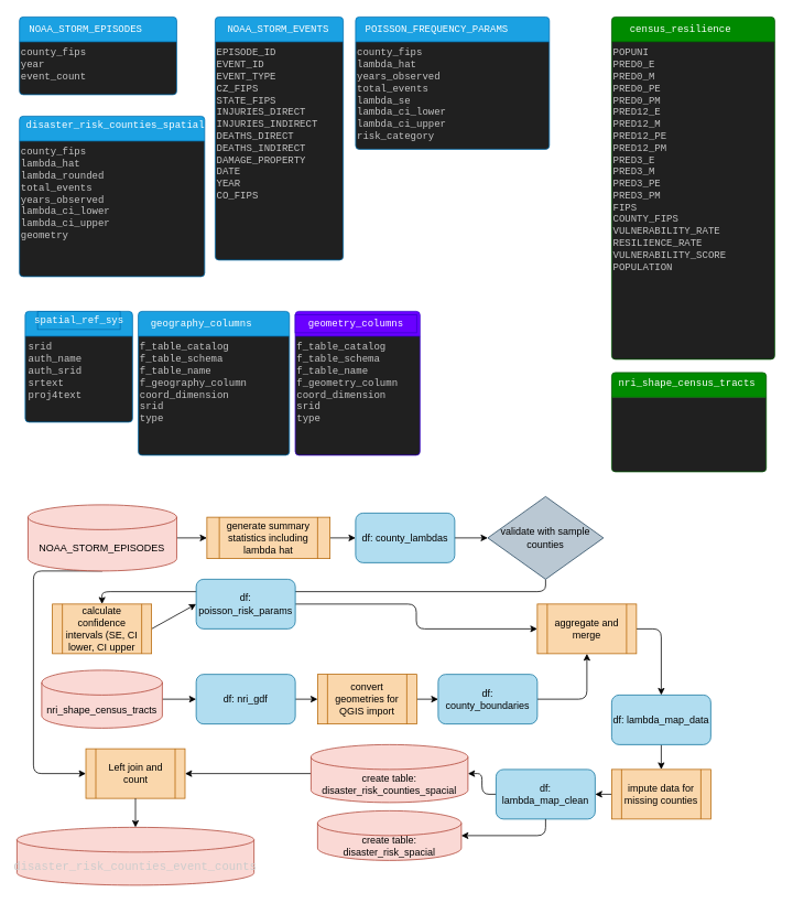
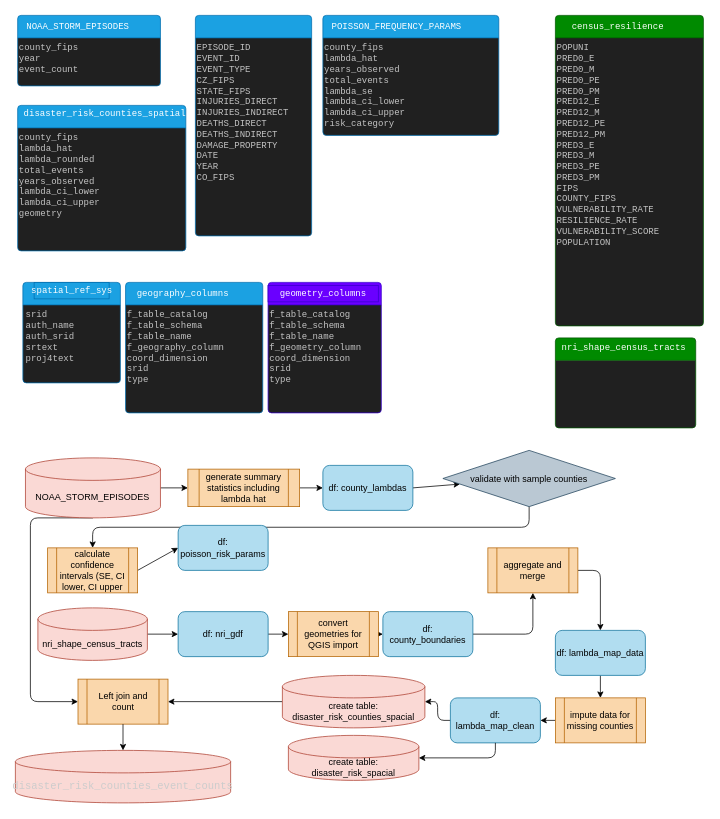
  <mxCell id="0" />
  <mxCell id="1" parent="0" />
  <mxCell id="2" style="graphMlID=entity0;gradientDirection=east;shape=swimlane;startSize=30;rounded=1;arcSize=5;collapsible=0;fillColor=#1ba1e2;strokeColor=#006EAF;strokeWidth=1.0;swimlaneFillColor=#202020;fontColor=#ffffff;movable=1;resizable=1;rotatable=1;deletable=1;editable=1;locked=0;connectable=1;" vertex="1" parent="1"><mxGeometry x="23.08" y="20" width="190.36" height="94" as="geometry" /></mxCell>
  <mxCell id="3" value="county_fips&lt;br/&gt;year&lt;br/&gt;event_count&amp;#x9;&amp;#x9;&amp;#x9;&amp;#x9;&amp;#x9;&amp;#x9;" style="text;html=1;spacing=0;align=left;fontFamily=courier;fontSize=12;fontStyle=0;=center;fontColor=#c4c4c4;movable=1;resizable=1;rotatable=1;deletable=1;editable=1;locked=0;connectable=1;" vertex="1" parent="2"><mxGeometry x="2" y="31.668" width="159" height="64" as="geometry" /></mxCell>
  <mxCell id="4" value="NOAA_STORM_EPISODES" style="text;html=1;spacing=0;align=center;fontFamily=courier;fontSize=12;fontStyle=0;=center;fontColor=#ffffff;movable=1;resizable=1;rotatable=1;deletable=1;editable=1;locked=0;connectable=1;" vertex="1" parent="2"><mxGeometry y="4" width="159" height="22" as="geometry" /></mxCell>
  <mxCell id="5" style="graphMlID=entity1;gradientDirection=east;shape=swimlane;startSize=30;rounded=1;arcSize=5;collapsible=0;fillColor=#1ba1e2;strokeColor=#006EAF;strokeWidth=1.0;swimlaneFillColor=#202020;fontColor=#ffffff;movable=1;resizable=1;rotatable=1;deletable=1;editable=1;locked=0;connectable=1;" vertex="1" parent="1"><mxGeometry x="260" y="20" width="155" height="294" as="geometry" /></mxCell>
  <mxCell id="6" value="EPISODE_ID&lt;br/&gt;EVENT_ID&lt;br/&gt;EVENT_TYPE&lt;br/&gt;CZ_FIPS&lt;br/&gt;STATE_FIPS&lt;br/&gt;INJURIES_DIRECT&lt;br/&gt;INJURIES_INDIRECT&lt;br/&gt;DEATHS_DIRECT&lt;br/&gt;DEATHS_INDIRECT&lt;br/&gt;DAMAGE_PROPERTY&lt;br/&gt;DATE&lt;br/&gt;YEAR&lt;br/&gt;CO_FIPS&amp;#x9;&amp;#x9;&amp;#x9;&amp;#x9;&amp;#x9;&amp;#x9;" style="text;html=1;spacing=0;align=left;fontFamily=courier;fontSize=12;fontStyle=0;=center;fontColor=#c4c4c4;movable=1;resizable=1;rotatable=1;deletable=1;editable=1;locked=0;connectable=1;" vertex="1" parent="5"><mxGeometry x="2" y="31.668" width="151" height="264" as="geometry" /></mxCell>
- <mxCell id="7" value="NOAA_STORM_EVENTS" style="text;html=1;spacing=0;align=center;fontFamily=courier;fontSize=12;fontStyle=0;=center;fontColor=#ffffff;movable=1;resizable=1;rotatable=1;deletable=1;editable=1;locked=0;connectable=1;" vertex="1" parent="5"><mxGeometry y="4" width="151" height="22" as="geometry" /></mxCell>
  <mxCell id="8" style="graphMlID=entity2;gradientDirection=east;shape=swimlane;startSize=30;rounded=1;arcSize=5;collapsible=0;fillColor=#1ba1e2;strokeColor=#006EAF;strokeWidth=1.0;swimlaneFillColor=#202020;fontColor=#ffffff;movable=1;resizable=1;rotatable=1;deletable=1;editable=1;locked=0;connectable=1;" vertex="1" parent="1"><mxGeometry x="430" y="20" width="234.56" height="160" as="geometry" /></mxCell>
  <mxCell id="9" value="county_fips&lt;br/&gt;lambda_hat&lt;br/&gt;years_observed&lt;br/&gt;total_events&lt;br/&gt;lambda_se&lt;br/&gt;lambda_ci_lower&lt;br/&gt;lambda_ci_upper&lt;br/&gt;risk_category&amp;#x9;&amp;#x9;&amp;#x9;&amp;#x9;&amp;#x9;&amp;#x9;" style="text;html=1;spacing=0;align=left;fontFamily=courier;fontSize=12;fontStyle=0;=center;fontColor=#c4c4c4;movable=1;resizable=1;rotatable=1;deletable=1;editable=1;locked=0;connectable=1;" vertex="1" parent="8"><mxGeometry x="2" y="31.67" width="196" height="128.33" as="geometry" /></mxCell>
  <mxCell id="10" value="POISSON_FREQUENCY_PARAMS" style="text;html=1;spacing=0;align=center;fontFamily=courier;fontSize=12;fontStyle=0;=center;fontColor=#ffffff;movable=1;resizable=1;rotatable=1;deletable=1;editable=1;locked=0;connectable=1;" vertex="1" parent="8"><mxGeometry y="4" width="196" height="22" as="geometry" /></mxCell>
  <mxCell id="11" style="graphMlID=entity3;gradientDirection=east;shape=swimlane;startSize=30;rounded=1;arcSize=5;collapsible=0;fillColor=#008a00;strokeColor=#005700;strokeWidth=1.0;swimlaneFillColor=#202020;fontColor=#ffffff;" vertex="1" parent="1"><mxGeometry x="740" y="20" width="197.36" height="414" as="geometry" /></mxCell>
  <mxCell id="12" value="POPUNI&lt;br/&gt;PRED0_E&lt;br/&gt;PRED0_M&lt;br/&gt;PRED0_PE&lt;br/&gt;PRED0_PM&lt;br/&gt;PRED12_E&lt;br/&gt;PRED12_M&lt;br/&gt;PRED12_PE&lt;br/&gt;PRED12_PM&lt;br/&gt;PRED3_E&lt;br/&gt;PRED3_M&lt;br/&gt;PRED3_PE&lt;br/&gt;PRED3_PM&lt;br/&gt;FIPS&lt;br/&gt;COUNTY_FIPS&lt;br/&gt;VULNERABILITY_RATE&lt;br/&gt;RESILIENCE_RATE&lt;br/&gt;VULNERABILITY_SCORE&lt;br/&gt;POPULATION&amp;#x9;&amp;#x9;&amp;#x9;&amp;#x9;&amp;#x9;&amp;#x9;" style="text;html=1;spacing=0;align=left;fontFamily=courier;fontSize=12;fontStyle=0;=center;fontColor=#c4c4c4" vertex="1" parent="11"><mxGeometry x="2" y="31.668" width="166" height="384" as="geometry" /></mxCell>
  <mxCell id="13" value="census_resilience" style="text;html=1;spacing=0;align=center;fontFamily=courier;fontSize=12;fontStyle=0;=center;fontColor=#ffffff" vertex="1" parent="11"><mxGeometry y="4" width="166" height="22" as="geometry" /></mxCell>
  <mxCell id="14" style="graphMlID=entity4;gradientDirection=east;shape=swimlane;startSize=30;rounded=1;arcSize=5;collapsible=0;fillColor=#1ba1e2;strokeColor=#006EAF;strokeWidth=1.0;swimlaneFillColor=#202020;fontColor=#ffffff;movable=1;resizable=1;rotatable=1;deletable=1;editable=1;locked=0;connectable=1;" vertex="1" parent="1"><mxGeometry x="23.08" y="140" width="224.2" height="194" as="geometry" /></mxCell>
  <mxCell id="15" value="county_fips&lt;br/&gt;lambda_hat&lt;br/&gt;lambda_rounded&lt;br/&gt;total_events&lt;br/&gt;years_observed&lt;br/&gt;lambda_ci_lower&lt;br/&gt;lambda_ci_upper&lt;br/&gt;geometry&amp;#x9;&amp;#x9;&amp;#x9;&amp;#x9;&amp;#x9;&amp;#x9;" style="text;html=1;spacing=0;align=left;fontFamily=courier;fontSize=12;fontStyle=0;=center;fontColor=#c4c4c4;movable=1;resizable=1;rotatable=1;deletable=1;editable=1;locked=0;connectable=1;" vertex="1" parent="14"><mxGeometry x="2" y="31.668" width="177" height="144" as="geometry" /></mxCell>
  <mxCell id="16" value="disaster_risk_counties_spatial" style="text;html=1;spacing=0;align=center;fontFamily=courier;fontSize=12;fontStyle=0;=center;fontColor=#ffffff;movable=1;resizable=1;rotatable=1;deletable=1;editable=1;locked=0;connectable=1;" vertex="1" parent="14"><mxGeometry x="26.92" width="177" height="22" as="geometry" /></mxCell>
  <mxCell id="17" style="graphMlID=entity7;gradientDirection=east;shape=swimlane;startSize=30;rounded=1;arcSize=5;collapsible=0;fillColor=light-dark(#1BA1E2,#7F00FF);strokeColor=#006EAF;strokeWidth=1.0;swimlaneFillColor=#202020;fontColor=#ffffff;movable=1;resizable=1;rotatable=1;deletable=1;editable=1;locked=0;connectable=1;" vertex="1" parent="1"><mxGeometry x="166.92" y="376" width="182.92" height="174" as="geometry" /></mxCell>
  <mxCell id="18" value="f_table_catalog&lt;br/&gt;f_table_schema&lt;br/&gt;f_table_name&lt;br/&gt;f_geography_column&lt;br/&gt;coord_dimension&lt;br/&gt;srid&lt;br/&gt;type&amp;#x9;&amp;#x9;&amp;#x9;&amp;#x9;&amp;#x9;&amp;#x9;" style="text;html=1;spacing=0;align=left;fontFamily=courier;fontSize=12;fontStyle=0;=center;fontColor=#c4c4c4;movable=1;resizable=1;rotatable=1;deletable=1;editable=1;locked=0;connectable=1;" vertex="1" parent="17"><mxGeometry x="2" y="31.668" width="153" height="144" as="geometry" /></mxCell>
  <mxCell id="19" value="geography_columns" style="text;html=1;spacing=0;align=center;fontFamily=courier;fontSize=12;fontStyle=0;=center;fontColor=#ffffff;movable=1;resizable=1;rotatable=1;deletable=1;editable=1;locked=0;connectable=1;" vertex="1" parent="17"><mxGeometry y="4" width="153" height="22" as="geometry" /></mxCell>
  <mxCell id="20" style="graphMlID=entity8;gradientDirection=east;shape=swimlane;startSize=30;rounded=1;arcSize=5;collapsible=0;fillColor=light-dark(#6A00FF,#6A00FF);strokeColor=#3700CC;strokeWidth=1.0;swimlaneFillColor=#202020;fontColor=#ffffff;movable=1;resizable=1;rotatable=1;deletable=1;editable=1;locked=0;connectable=1;" vertex="1" parent="1"><mxGeometry x="356.92" y="376" width="151" height="174" as="geometry" /></mxCell>
  <mxCell id="21" value="f_table_catalog&lt;br/&gt;f_table_schema&lt;br/&gt;f_table_name&lt;br/&gt;f_geometry_column&lt;br/&gt;coord_dimension&lt;br/&gt;srid&lt;br/&gt;type&amp;#x9;&amp;#x9;&amp;#x9;&amp;#x9;&amp;#x9;&amp;#x9;" style="text;html=1;spacing=0;align=left;fontFamily=courier;fontSize=12;fontStyle=0;=center;fontColor=#c4c4c4;movable=1;resizable=1;rotatable=1;deletable=1;editable=1;locked=0;connectable=1;" vertex="1" parent="20"><mxGeometry x="2" y="31.668" width="147" height="144" as="geometry" /></mxCell>
  <mxCell id="22" value="geometry_columns" style="text;html=1;spacing=0;align=center;fontFamily=courier;fontSize=12;fontStyle=0;=center;fontColor=#ffffff;fillColor=light-dark(#6A00FF,#7F00FF);strokeColor=#3700CC;movable=1;resizable=1;rotatable=1;deletable=1;editable=1;locked=0;connectable=1;" vertex="1" parent="20"><mxGeometry y="4" width="147" height="22" as="geometry" /></mxCell>
  <mxCell id="23" style="graphMlID=entity9;gradientDirection=east;shape=swimlane;startSize=30;rounded=1;arcSize=5;collapsible=0;fillColor=#008a00;strokeColor=#005700;strokeWidth=1.0;swimlaneFillColor=#202020;fontColor=#ffffff;movable=1;resizable=1;rotatable=1;deletable=1;editable=1;locked=0;connectable=1;" vertex="1" parent="1"><mxGeometry x="740" y="450" width="187.12" height="120" as="geometry" /></mxCell>
  <mxCell id="24" value="nri_shape_census_tracts" style="text;html=1;spacing=0;align=center;fontFamily=courier;fontSize=12;fontStyle=0;=center;fontColor=#ffffff;movable=1;resizable=1;rotatable=1;deletable=1;editable=1;locked=0;connectable=1;" vertex="1" parent="23"><mxGeometry x="16" y="2" width="150" height="22" as="geometry" /></mxCell>
  <mxCell id="25" style="graphMlID=entity10;gradientDirection=east;shape=swimlane;startSize=30;rounded=1;arcSize=5;collapsible=0;fillColor=light-dark(#1BA1E2,#7F00FF);strokeColor=#006EAF;strokeWidth=1.0;swimlaneFillColor=#202020;fontColor=#ffffff;movable=1;resizable=1;rotatable=1;deletable=1;editable=1;locked=0;connectable=1;" vertex="1" parent="1"><mxGeometry x="30" y="376" width="130" height="134" as="geometry" /></mxCell>
  <mxCell id="26" value="srid&lt;br/&gt;auth_name&lt;br/&gt;auth_srid&lt;br/&gt;srtext&lt;br/&gt;proj4text&amp;#x9;&amp;#x9;&amp;#x9;&amp;#x9;&amp;#x9;&amp;#x9;" style="text;html=1;spacing=0;align=left;fontFamily=courier;fontSize=12;fontStyle=0;=center;fontColor=#c4c4c4;movable=1;resizable=1;rotatable=1;deletable=1;editable=1;locked=0;connectable=1;" vertex="1" parent="25"><mxGeometry x="4" y="31.668" width="100" height="84" as="geometry" /></mxCell>
  <mxCell id="27" value="spatial_ref_sys" style="text;html=1;spacing=0;align=center;fontFamily=courier;fontSize=12;fontStyle=0;=center;fontColor=#ffffff;fillColor=light-dark(#1BA1E2,#7F00FF);strokeColor=#006EAF;movable=1;resizable=1;rotatable=1;deletable=1;editable=1;locked=0;connectable=1;" vertex="1" parent="25"><mxGeometry x="15" width="100" height="22" as="geometry" /></mxCell>
  <mxCell id="28" style="edgeStyle=none;html=1;exitX=1;exitY=0.5;exitDx=0;exitDy=0;exitPerimeter=0;entryX=0;entryY=0.5;entryDx=0;entryDy=0;" edge="1" parent="1" source="30" target="32"><mxGeometry relative="1" as="geometry" /></mxCell>
  <mxCell id="29" style="edgeStyle=orthogonalEdgeStyle;html=1;exitX=0.5;exitY=1;exitDx=0;exitDy=0;exitPerimeter=0;entryX=0;entryY=0.5;entryDx=0;entryDy=0;" edge="1" parent="1" source="30" target="62"><mxGeometry relative="1" as="geometry"><Array as="points"><mxPoint x="40" y="690" /><mxPoint x="40" y="935" /></Array></mxGeometry></mxCell>
  <mxCell id="30" value="NOAA_STORM_EPISODES" style="shape=cylinder3;whiteSpace=wrap;html=1;boundedLbl=1;backgroundOutline=1;size=15;fillColor=#fad9d5;strokeColor=#ae4132;" vertex="1" parent="1"><mxGeometry x="33.44" y="610" width="180" height="80" as="geometry" /></mxCell>
  <mxCell id="31" style="edgeStyle=none;html=1;exitX=1;exitY=0.5;exitDx=0;exitDy=0;entryX=0;entryY=0.5;entryDx=0;entryDy=0;" edge="1" parent="1" source="32" target="34"><mxGeometry relative="1" as="geometry" /></mxCell>
  <mxCell id="32" value="generate summary statistics including lambda hat" style="shape=process;whiteSpace=wrap;html=1;backgroundOutline=1;fillColor=#fad7ac;strokeColor=#b46504;" vertex="1" parent="1"><mxGeometry x="250" y="625" width="149" height="50" as="geometry" /></mxCell>
  <mxCell id="33" style="edgeStyle=none;html=1;exitX=1;exitY=0.5;exitDx=0;exitDy=0;" edge="1" parent="1" source="34" target="36"><mxGeometry relative="1" as="geometry" /></mxCell>
  <mxCell id="34" value="df: county_lambdas" style="rounded=1;whiteSpace=wrap;html=1;fillColor=#b1ddf0;strokeColor=#10739e;" vertex="1" parent="1"><mxGeometry x="430" y="620" width="120" height="60" as="geometry" /></mxCell>
  <mxCell id="35" style="edgeStyle=orthogonalEdgeStyle;html=1;exitX=0.5;exitY=1;exitDx=0;exitDy=0;entryX=0.5;entryY=0;entryDx=0;entryDy=0;" edge="1" parent="1" source="36" target="38"><mxGeometry relative="1" as="geometry" /></mxCell>
- <mxCell id="36" value="validate with sample counties" style="rhombus;whiteSpace=wrap;html=1;fillColor=#bac8d3;strokeColor=#23445d;" vertex="1" parent="1"><mxGeometry x="590" y="600" width="140" height="100" as="geometry" /></mxCell>
+ <mxCell id="36" value="validate with sample counties" style="rhombus;whiteSpace=wrap;html=1;fillColor=#bac8d3;strokeColor=#23445d;" vertex="1" parent="1"><mxGeometry x="590" y="600" width="230" height="75" as="geometry" /></mxCell>
  <mxCell id="37" style="edgeStyle=none;html=1;exitX=1;exitY=0.5;exitDx=0;exitDy=0;entryX=0;entryY=0.5;entryDx=0;entryDy=0;" edge="1" parent="1" source="38" target="40"><mxGeometry relative="1" as="geometry" /></mxCell>
  <mxCell id="38" value="calculate confidence intervals (SE, CI lower, CI upper" style="shape=process;whiteSpace=wrap;html=1;backgroundOutline=1;fillColor=#fad7ac;strokeColor=#b46504;" vertex="1" parent="1"><mxGeometry x="63" y="730" width="120" height="60" as="geometry" /></mxCell>
- <mxCell id="39" style="edgeStyle=orthogonalEdgeStyle;html=1;exitX=1;exitY=0.5;exitDx=0;exitDy=0;entryX=0;entryY=0.5;entryDx=0;entryDy=0;" edge="1" parent="1" source="40" target="50"><mxGeometry relative="1" as="geometry" /></mxCell>
  <mxCell id="40" value="df: poisson_risk_params" style="rounded=1;whiteSpace=wrap;html=1;fillColor=#b1ddf0;strokeColor=#10739e;" vertex="1" parent="1"><mxGeometry x="237" y="700" width="120" height="60" as="geometry" /></mxCell>
  <mxCell id="41" style="edgeStyle=none;html=1;exitX=1;exitY=0.5;exitDx=0;exitDy=0;exitPerimeter=0;" edge="1" parent="1" source="42" target="44"><mxGeometry relative="1" as="geometry" /></mxCell>
  <mxCell id="42" value="nri_shape_census_tracts" style="shape=cylinder3;whiteSpace=wrap;html=1;boundedLbl=1;backgroundOutline=1;size=15;fillColor=#fad9d5;strokeColor=#ae4132;" vertex="1" parent="1"><mxGeometry x="50" y="810" width="146" height="70" as="geometry" /></mxCell>
  <mxCell id="43" style="edgeStyle=none;html=1;exitX=1;exitY=0.5;exitDx=0;exitDy=0;" edge="1" parent="1" source="44" target="46"><mxGeometry relative="1" as="geometry" /></mxCell>
  <mxCell id="44" value="df: nri_gdf" style="rounded=1;whiteSpace=wrap;html=1;fillColor=#b1ddf0;strokeColor=#10739e;" vertex="1" parent="1"><mxGeometry x="237" y="815" width="120" height="60" as="geometry" /></mxCell>
  <mxCell id="45" style="edgeStyle=none;html=1;exitX=1;exitY=0.5;exitDx=0;exitDy=0;entryX=0;entryY=0.5;entryDx=0;entryDy=0;" edge="1" parent="1" source="46" target="48"><mxGeometry relative="1" as="geometry" /></mxCell>
  <mxCell id="46" value="convert geometries for QGIS import" style="shape=process;whiteSpace=wrap;html=1;backgroundOutline=1;fillColor=#fad7ac;strokeColor=#b46504;" vertex="1" parent="1"><mxGeometry x="384" y="815" width="120" height="60" as="geometry" /></mxCell>
  <mxCell id="47" style="edgeStyle=orthogonalEdgeStyle;html=1;exitX=1;exitY=0.5;exitDx=0;exitDy=0;entryX=0.5;entryY=1;entryDx=0;entryDy=0;" edge="1" parent="1" source="48" target="50"><mxGeometry relative="1" as="geometry" /></mxCell>
- <mxCell id="48" value="df: county_boundaries" style="rounded=1;whiteSpace=wrap;html=1;fillColor=#b1ddf0;strokeColor=#10739e;" vertex="1" parent="1"><mxGeometry x="530" y="815" width="120" height="60" as="geometry" /></mxCell>
+ <mxCell id="48" value="df: county_boundaries" style="rounded=1;whiteSpace=wrap;html=1;fillColor=#b1ddf0;strokeColor=#10739e;" vertex="1" parent="1"><mxGeometry x="510" y="815" width="120" height="60" as="geometry" /></mxCell>
  <mxCell id="49" style="edgeStyle=orthogonalEdgeStyle;html=1;exitX=1;exitY=0.5;exitDx=0;exitDy=0;entryX=0.5;entryY=0;entryDx=0;entryDy=0;" edge="1" parent="1" source="50" target="52"><mxGeometry relative="1" as="geometry" /></mxCell>
  <mxCell id="50" value="aggregate and merge" style="shape=process;whiteSpace=wrap;html=1;backgroundOutline=1;fillColor=#fad7ac;strokeColor=#b46504;" vertex="1" parent="1"><mxGeometry x="650" y="730" width="120" height="60" as="geometry" /></mxCell>
  <mxCell id="51" style="edgeStyle=none;html=1;exitX=0.5;exitY=1;exitDx=0;exitDy=0;" edge="1" parent="1" source="52" target="54"><mxGeometry relative="1" as="geometry" /></mxCell>
  <mxCell id="52" value="df: lambda_map_data" style="rounded=1;whiteSpace=wrap;html=1;fillColor=#b1ddf0;strokeColor=#10739e;" vertex="1" parent="1"><mxGeometry x="740" y="840" width="120" height="60" as="geometry" /></mxCell>
  <mxCell id="53" style="edgeStyle=none;html=1;exitX=0;exitY=0.5;exitDx=0;exitDy=0;entryX=1;entryY=0.5;entryDx=0;entryDy=0;" edge="1" parent="1" source="54" target="56"><mxGeometry relative="1" as="geometry" /></mxCell>
  <mxCell id="54" value="impute data for missing counties" style="shape=process;whiteSpace=wrap;html=1;backgroundOutline=1;fillColor=#fad7ac;strokeColor=#b46504;" vertex="1" parent="1"><mxGeometry x="740" y="930" width="120" height="60" as="geometry" /></mxCell>
  <mxCell id="55" style="edgeStyle=orthogonalEdgeStyle;html=1;exitX=0;exitY=0.5;exitDx=0;exitDy=0;" edge="1" parent="1" source="56" target="58"><mxGeometry relative="1" as="geometry" /></mxCell>
  <mxCell id="56" value="df: lambda_map_clean" style="rounded=1;whiteSpace=wrap;html=1;fillColor=#b1ddf0;strokeColor=#10739e;" vertex="1" parent="1"><mxGeometry x="600" y="930" width="120" height="60" as="geometry" /></mxCell>
  <mxCell id="57" style="edgeStyle=orthogonalEdgeStyle;html=1;exitX=0;exitY=0.5;exitDx=0;exitDy=0;exitPerimeter=0;entryX=1;entryY=0.5;entryDx=0;entryDy=0;" edge="1" parent="1" source="58" target="62"><mxGeometry relative="1" as="geometry" /></mxCell>
  <mxCell id="58" value="create table:&lt;div&gt;disaster_risk_counties_spacial&lt;/div&gt;" style="shape=cylinder3;whiteSpace=wrap;html=1;boundedLbl=1;backgroundOutline=1;size=15;fillColor=#fad9d5;strokeColor=#ae4132;" vertex="1" parent="1"><mxGeometry x="376" y="900" width="190" height="70" as="geometry" /></mxCell>
  <mxCell id="59" value="create table: disaster_risk_spacial" style="shape=cylinder3;whiteSpace=wrap;html=1;boundedLbl=1;backgroundOutline=1;size=15;fillColor=#fad9d5;strokeColor=#ae4132;" vertex="1" parent="1"><mxGeometry x="384" y="980" width="174" height="60" as="geometry" /></mxCell>
  <mxCell id="60" style="edgeStyle=orthogonalEdgeStyle;html=1;exitX=0.5;exitY=1;exitDx=0;exitDy=0;entryX=1;entryY=0.5;entryDx=0;entryDy=0;entryPerimeter=0;" edge="1" parent="1" source="56" target="59"><mxGeometry relative="1" as="geometry" /></mxCell>
  <mxCell id="61" value="&lt;span style=&quot;font-family: Consolas, &amp;quot;Courier New&amp;quot;, monospace; font-size: 14px; text-align: start; white-space: pre;&quot;&gt;&lt;font style=&quot;color: light-dark(rgb(204, 204, 204), rgb(255, 255, 255));&quot;&gt;disaster_risk_counties_event_counts&lt;/font&gt;&lt;/span&gt;" style="shape=cylinder3;whiteSpace=wrap;html=1;boundedLbl=1;backgroundOutline=1;size=15;fillColor=#fad9d5;strokeColor=#ae4132;" vertex="1" parent="1"><mxGeometry x="20" y="1000" width="287" height="70" as="geometry" /></mxCell>
  <mxCell id="62" value="Left join and count" style="shape=process;whiteSpace=wrap;html=1;backgroundOutline=1;fillColor=#fad7ac;strokeColor=#b46504;" vertex="1" parent="1"><mxGeometry x="103.5" y="905" width="120" height="60" as="geometry" /></mxCell>
  <mxCell id="63" style="edgeStyle=orthogonalEdgeStyle;html=1;exitX=0.5;exitY=1;exitDx=0;exitDy=0;entryX=0.5;entryY=0;entryDx=0;entryDy=0;entryPerimeter=0;" edge="1" parent="1" source="62" target="61"><mxGeometry relative="1" as="geometry" /></mxCell>
